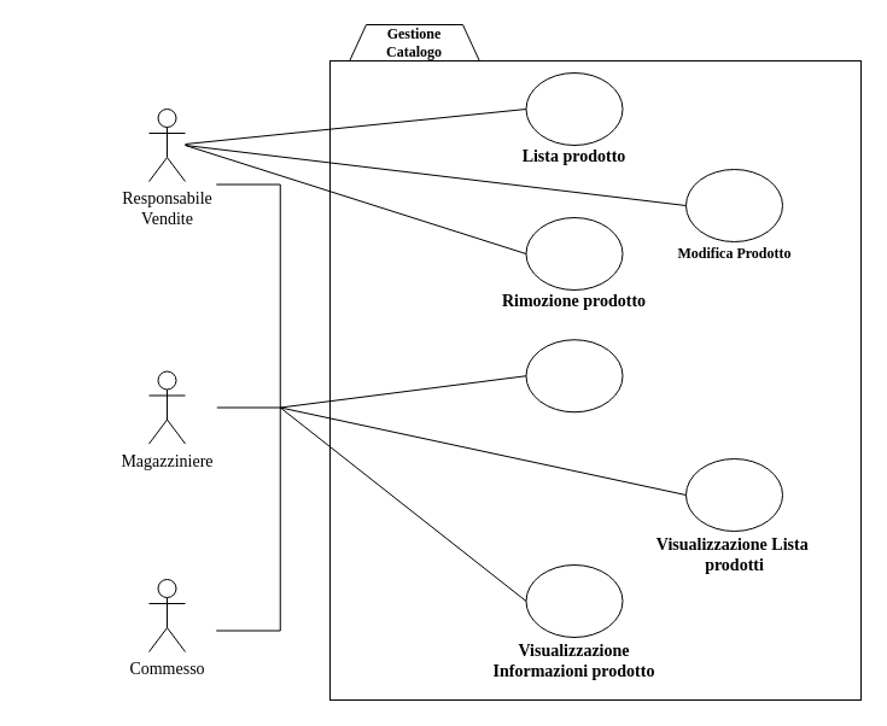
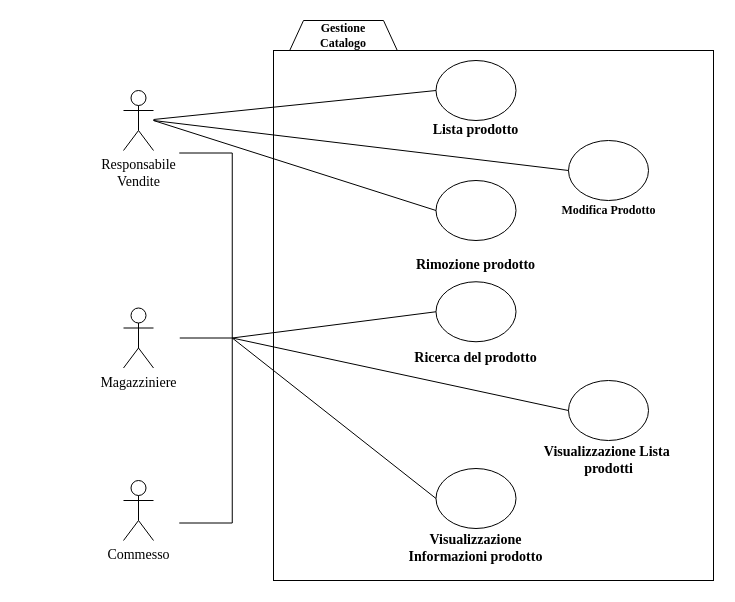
  <mxCell id="0" />
  <mxCell id="1" parent="0" />
  <mxCell id="2" value="" style="shape=hexagon;perimeter=hexagonPerimeter2;whiteSpace=wrap;html=1;fixedSize=1;" parent="1" vertex="1"><mxGeometry x="283" y="20" width="120" height="87" as="geometry" /></mxCell>
  <mxCell id="3" value="&lt;div&gt;&lt;font style=&quot;font-size: 14px&quot; face=&quot;Times New Roman&quot;&gt;Responsabile&lt;/font&gt;&lt;/div&gt;&lt;div&gt;&lt;font style=&quot;font-size: 14px&quot; face=&quot;Times New Roman&quot;&gt;Vendite&lt;br&gt;&lt;/font&gt;&lt;/div&gt;" style="shape=umlActor;verticalLabelPosition=bottom;verticalAlign=top;html=1;outlineConnect=0;" parent="1" vertex="1"><mxGeometry x="123" y="90" width="30" height="60" as="geometry" /></mxCell>
  <mxCell id="4" value="&lt;font style=&quot;font-size: 14px&quot; face=&quot;Times New Roman&quot;&gt;Magazziniere&lt;/font&gt;" style="shape=umlActor;verticalLabelPosition=bottom;verticalAlign=top;html=1;outlineConnect=0;" parent="1" vertex="1"><mxGeometry x="123" y="307.5" width="30" height="60" as="geometry" /></mxCell>
  <mxCell id="5" value="&lt;font style=&quot;font-size: 14px&quot; face=&quot;Times New Roman&quot;&gt;Commesso&lt;/font&gt;" style="shape=umlActor;verticalLabelPosition=bottom;verticalAlign=top;html=1;outlineConnect=0;" parent="1" vertex="1"><mxGeometry x="123" y="480" width="30" height="60" as="geometry" /></mxCell>
  <mxCell id="6" value="" style="rounded=0;whiteSpace=wrap;html=1;" parent="1" vertex="1"><mxGeometry x="273" y="50" width="440" height="530" as="geometry" /></mxCell>
  <mxCell id="7" value="&lt;div&gt;&lt;br&gt;&lt;/div&gt;&lt;div&gt;&lt;br&gt;&lt;/div&gt;&lt;div&gt;&lt;br&gt;&lt;/div&gt;&lt;div&gt;&lt;br&gt;&lt;/div&gt;&lt;div&gt;&lt;br&gt;&lt;/div&gt;&lt;div&gt;&lt;br&gt;&lt;/div&gt;" style="ellipse;whiteSpace=wrap;html=1;" parent="1" vertex="1"><mxGeometry x="435.5" y="60" width="80" height="60" as="geometry" /></mxCell>
  <mxCell id="8" value="&lt;div&gt;&lt;br&gt;&lt;/div&gt;&lt;div&gt;&lt;br&gt;&lt;/div&gt;&lt;div&gt;&lt;br&gt;&lt;/div&gt;&lt;div&gt;&lt;br&gt;&lt;/div&gt;&lt;div&gt;&lt;br&gt;&lt;/div&gt;&lt;div&gt;&lt;br&gt;&lt;/div&gt;" style="ellipse;whiteSpace=wrap;html=1;" parent="1" vertex="1"><mxGeometry x="435.5" y="468" width="80" height="60" as="geometry" /></mxCell>
+ <mxCell id="9" value="&lt;div&gt;&lt;font face=&quot;Times New Roman&quot;&gt;&lt;span style=&quot;font-size: 14px&quot;&gt;&lt;b&gt;Ricerca del prodotto&lt;/b&gt;&lt;/span&gt;&lt;/font&gt;&lt;/div&gt;" style="text;html=1;strokeColor=none;fillColor=none;align=center;verticalAlign=middle;whiteSpace=wrap;rounded=0;" parent="1" vertex="1"><mxGeometry x="403" y="347.5" width="145" height="20" as="geometry" /></mxCell>
  <mxCell id="10" value="&lt;div align=&quot;center&quot;&gt;&lt;font face=&quot;Times New Roman&quot;&gt;&lt;b&gt;Gestione&lt;/b&gt;&lt;/font&gt;&lt;/div&gt;&lt;div align=&quot;center&quot;&gt;&lt;font face=&quot;Times New Roman&quot;&gt;&lt;b&gt;Catalogo&lt;/b&gt;&lt;/font&gt;&lt;/div&gt;" style="text;html=1;strokeColor=none;fillColor=none;align=center;verticalAlign=middle;whiteSpace=wrap;rounded=0;" parent="1" vertex="1"><mxGeometry x="323" y="25" width="40" height="20" as="geometry" /></mxCell>
  <mxCell id="11" value="&lt;div&gt;&lt;br&gt;&lt;/div&gt;&lt;div&gt;&lt;br&gt;&lt;/div&gt;&lt;div&gt;&lt;br&gt;&lt;/div&gt;&lt;div&gt;&lt;br&gt;&lt;/div&gt;&lt;div&gt;&lt;br&gt;&lt;/div&gt;&lt;div&gt;&lt;br&gt;&lt;/div&gt;" style="ellipse;whiteSpace=wrap;html=1;" parent="1" vertex="1"><mxGeometry x="568" y="140" width="80" height="60" as="geometry" /></mxCell>
  <mxCell id="12" value="&lt;div&gt;&lt;br&gt;&lt;/div&gt;&lt;div&gt;&lt;br&gt;&lt;/div&gt;&lt;div&gt;&lt;br&gt;&lt;/div&gt;&lt;div&gt;&lt;br&gt;&lt;/div&gt;&lt;div&gt;&lt;br&gt;&lt;/div&gt;&lt;div&gt;&lt;br&gt;&lt;/div&gt;" style="ellipse;whiteSpace=wrap;html=1;" parent="1" vertex="1"><mxGeometry x="568" y="380" width="80" height="60" as="geometry" /></mxCell>
  <mxCell id="13" value="&lt;div&gt;&lt;br&gt;&lt;/div&gt;&lt;div&gt;&lt;br&gt;&lt;/div&gt;&lt;div&gt;&lt;br&gt;&lt;/div&gt;&lt;div&gt;&lt;br&gt;&lt;/div&gt;&lt;div&gt;&lt;br&gt;&lt;/div&gt;&lt;div&gt;&lt;br&gt;&lt;/div&gt;" style="ellipse;whiteSpace=wrap;html=1;" parent="1" vertex="1"><mxGeometry x="435.5" y="281.25" width="80" height="60" as="geometry" /></mxCell>
  <mxCell id="14" value="" style="endArrow=none;html=1;entryX=0;entryY=0.5;entryDx=0;entryDy=0;" parent="1" target="7" edge="1"><mxGeometry width="50" height="50" relative="1" as="geometry"><mxPoint x="153" y="119" as="sourcePoint" /><mxPoint x="403" y="280" as="targetPoint" /></mxGeometry></mxCell>
  <mxCell id="15" value="" style="endArrow=none;html=1;entryX=0;entryY=0.5;entryDx=0;entryDy=0;" parent="1" target="11" edge="1"><mxGeometry width="50" height="50" relative="1" as="geometry"><mxPoint x="153" y="120" as="sourcePoint" /><mxPoint x="403" y="290" as="targetPoint" /></mxGeometry></mxCell>
  <mxCell id="16" value="" style="shape=partialRectangle;whiteSpace=wrap;html=1;bottom=1;right=1;left=1;top=0;fillColor=none;routingCenterX=-0.5;rotation=-90;" parent="1" vertex="1"><mxGeometry x="20.5" y="311.25" width="370" height="52.5" as="geometry" /></mxCell>
  <mxCell id="17" value="" style="endArrow=none;html=1;entryX=0.5;entryY=1;entryDx=0;entryDy=0;exitX=0.5;exitY=0;exitDx=0;exitDy=0;" parent="1" source="16" target="16" edge="1"><mxGeometry width="50" height="50" relative="1" as="geometry"><mxPoint x="183" y="338" as="sourcePoint" /><mxPoint x="193" y="347" as="targetPoint" /></mxGeometry></mxCell>
- <mxCell id="18" value="&lt;font face=&quot;Times New Roman&quot;&gt;&lt;span style=&quot;font-size: 14px&quot;&gt;&lt;b&gt;Rimozione prodotto&lt;/b&gt;&lt;/span&gt;&lt;/font&gt;" style="text;html=1;strokeColor=none;fillColor=none;align=center;verticalAlign=middle;whiteSpace=wrap;rounded=0;" parent="1" vertex="1"><mxGeometry x="403" y="240" width="145" height="20" as="geometry" /></mxCell>
+ <mxCell id="18" value="&lt;font face=&quot;Times New Roman&quot;&gt;&lt;span style=&quot;font-size: 14px&quot;&gt;&lt;b&gt;Rimozione prodotto&lt;/b&gt;&lt;/span&gt;&lt;/font&gt;" style="text;html=1;strokeColor=none;fillColor=none;align=center;verticalAlign=middle;whiteSpace=wrap;rounded=0;" parent="1" vertex="1"><mxGeometry x="403" y="255" width="145" height="20" as="geometry" /></mxCell>
  <mxCell id="19" value="&lt;font face=&quot;Times New Roman&quot;&gt;&lt;span style=&quot;font-size: 14px&quot;&gt;&lt;b&gt;Lista prodotto&lt;/b&gt;&lt;/span&gt;&lt;/font&gt;" style="text;html=1;strokeColor=none;fillColor=none;align=center;verticalAlign=middle;whiteSpace=wrap;rounded=0;" parent="1" vertex="1"><mxGeometry x="403" y="120" width="145" height="20" as="geometry" /></mxCell>
  <mxCell id="20" value="&lt;font face=&quot;Times New Roman&quot;&gt;&lt;b&gt;Modifica Prodotto&lt;/b&gt;&lt;/font&gt;" style="text;html=1;strokeColor=none;fillColor=none;align=center;verticalAlign=middle;whiteSpace=wrap;rounded=0;" parent="1" vertex="1"><mxGeometry x="535.5" y="200" width="145" height="20" as="geometry" /></mxCell>
  <mxCell id="21" value="&lt;font face=&quot;Times New Roman&quot;&gt;&lt;span style=&quot;font-size: 14px&quot;&gt;&lt;b&gt;Visualizzazione Lista&amp;nbsp;&lt;br&gt;prodotti&lt;br&gt;&lt;/b&gt;&lt;/span&gt;&lt;/font&gt;" style="text;html=1;strokeColor=none;fillColor=none;align=center;verticalAlign=middle;whiteSpace=wrap;rounded=0;" parent="1" vertex="1"><mxGeometry x="535.5" y="450" width="145" height="20" as="geometry" /></mxCell>
  <mxCell id="22" value="&lt;div&gt;&lt;br&gt;&lt;/div&gt;&lt;div&gt;&lt;br&gt;&lt;/div&gt;&lt;div&gt;&lt;br&gt;&lt;/div&gt;&lt;div&gt;&lt;br&gt;&lt;/div&gt;&lt;div&gt;&lt;br&gt;&lt;/div&gt;&lt;div&gt;&lt;br&gt;&lt;/div&gt;" style="ellipse;whiteSpace=wrap;html=1;" parent="1" vertex="1"><mxGeometry x="435.5" y="180" width="80" height="60" as="geometry" /></mxCell>
  <mxCell id="23" value="" style="endArrow=none;html=1;exitX=0;exitY=0.5;exitDx=0;exitDy=0;" parent="1" source="22" edge="1"><mxGeometry width="50" height="50" relative="1" as="geometry"><mxPoint x="443" y="260" as="sourcePoint" /><mxPoint x="153" y="120" as="targetPoint" /></mxGeometry></mxCell>
  <mxCell id="24" value="&lt;font face=&quot;Times New Roman&quot;&gt;&lt;span style=&quot;font-size: 14px&quot;&gt;&lt;b&gt;Visualizzazione Informazioni prodotto&lt;/b&gt;&lt;/span&gt;&lt;/font&gt;" style="text;html=1;strokeColor=none;fillColor=none;align=center;verticalAlign=middle;whiteSpace=wrap;rounded=0;" parent="1" vertex="1"><mxGeometry x="403" y="538" width="145" height="20" as="geometry" /></mxCell>
  <mxCell id="25" value="" style="endArrow=none;html=1;exitX=0.5;exitY=1;exitDx=0;exitDy=0;entryX=0;entryY=0.5;entryDx=0;entryDy=0;" parent="1" source="16" target="13" edge="1"><mxGeometry width="50" height="50" relative="1" as="geometry"><mxPoint x="473" y="400" as="sourcePoint" /><mxPoint x="523" y="350" as="targetPoint" /></mxGeometry></mxCell>
  <mxCell id="26" value="" style="endArrow=none;html=1;exitX=0.5;exitY=1;exitDx=0;exitDy=0;entryX=0;entryY=0.5;entryDx=0;entryDy=0;" parent="1" source="16" target="12" edge="1"><mxGeometry width="50" height="50" relative="1" as="geometry"><mxPoint x="233" y="340" as="sourcePoint" /><mxPoint x="523" y="350" as="targetPoint" /></mxGeometry></mxCell>
  <mxCell id="27" value="" style="endArrow=none;html=1;exitX=0.5;exitY=1;exitDx=0;exitDy=0;entryX=0;entryY=0.5;entryDx=0;entryDy=0;" parent="1" source="16" target="8" edge="1"><mxGeometry width="50" height="50" relative="1" as="geometry"><mxPoint x="473" y="400" as="sourcePoint" /><mxPoint x="523" y="350" as="targetPoint" /></mxGeometry></mxCell>
